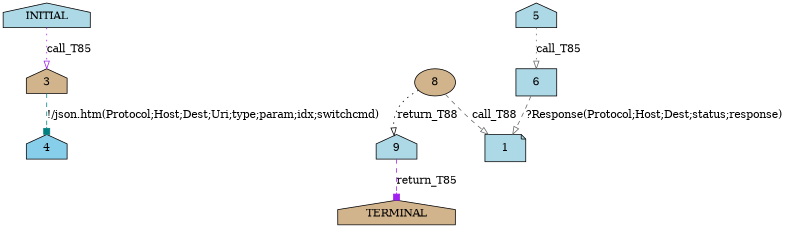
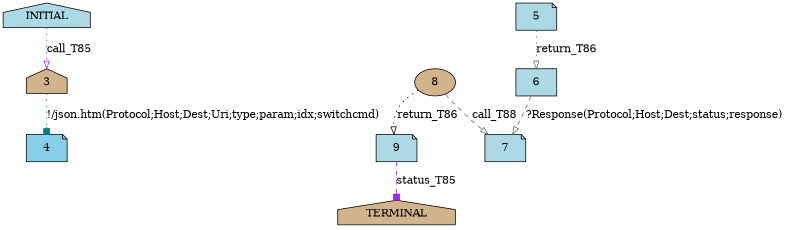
  digraph {
    node [fillcolor=lightblue shape=house style=filled]
    edge [arrowhead=onormal color=gray40 style=dashed]
    n1 [label=INITIAL]
    n2 [fillcolor=tan label=3]
-   n3 [fillcolor=skyblue label=4]
+   n3 [fillcolor=skyblue label=4 shape=note]
    n4 [fillcolor=tan label=TERMINAL]
-   n5 [label=5]
+   n5 [label=5 shape=note]
    n6 [label=6 shape=box]
-   n7 [label=1 shape=note]
+   n7 [label=7 shape=note]
    n8 [fillcolor=tan label=8 shape=ellipse]
-   n9 [label=9]
+   n9 [label=9 shape=note]
    n1 -> n2 [color=purple label=call_T85 style=dotted]
-   n2 -> n3 [arrowhead=box color=teal label="!/json.htm(Protocol;Host;Dest;Uri;type;param;idx;switchcmd)"]
-   n5 -> n6 [label=call_T85 style=dotted]
+   n2 -> n3 [arrowhead=box color=teal label="!/json.htm(Protocol;Host;Dest;Uri;type;param;idx;switchcmd)" style=dotted]
+   n5 -> n6 [label=return_T86 style=dotted]
    n6 -> n7 [label="?Response(Protocol;Host;Dest;status;response)"]
    n8 -> n7 [label=call_T88]
-   n8 -> n9 [color=black label=return_T88 style=dotted]
-   n9 -> n4 [arrowhead=box color=purple label=return_T85]
+   n8 -> n9 [color=black label=return_T86 style=dotted]
+   n9 -> n4 [arrowhead=box color=purple label=status_T85]
  }
